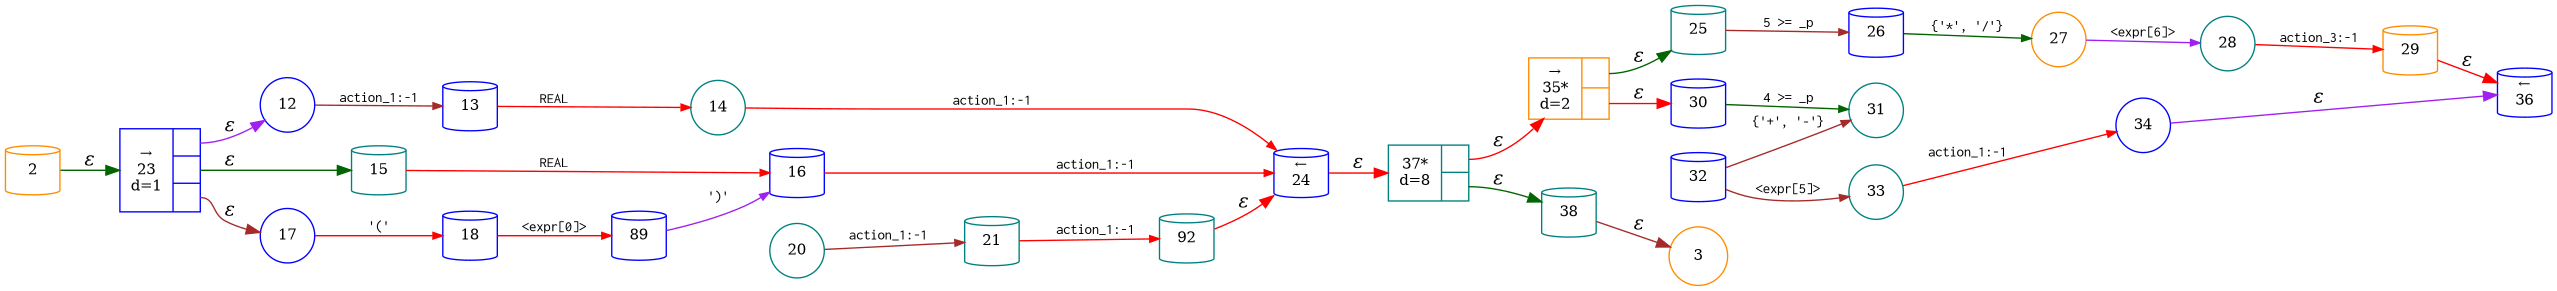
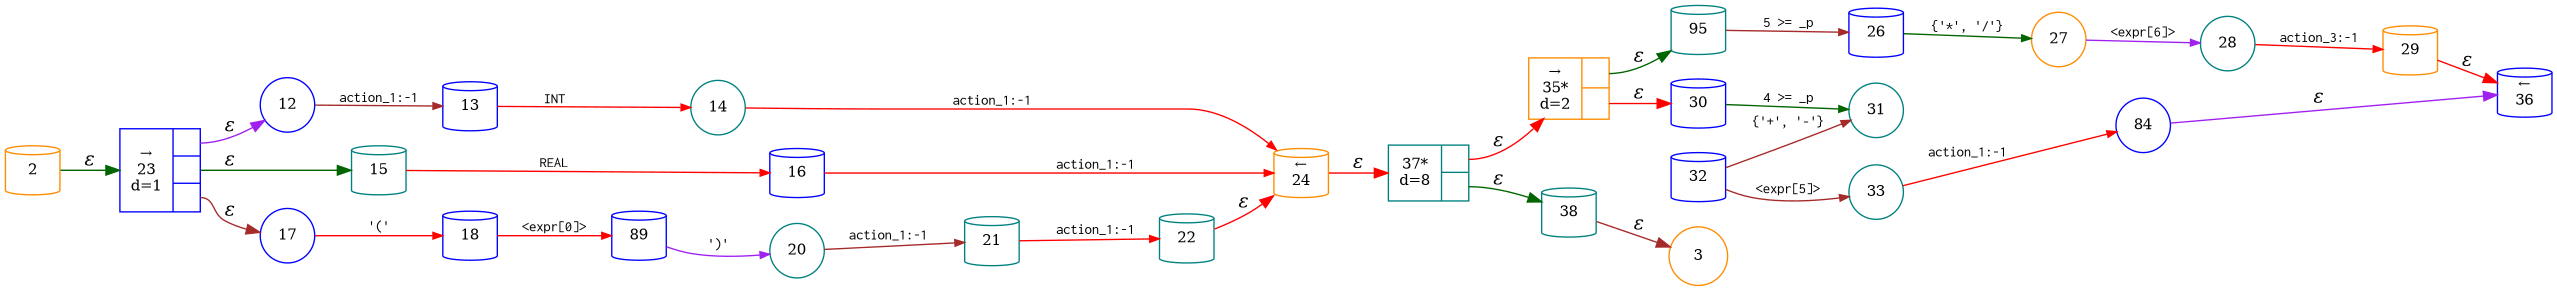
  digraph {
    rankdir=LR
    node [color=blue fixedsize=true fontsize=11 shape=cylinder peripheries=1]
    edge [color=red fontname=Courier arrowhead=normal arrowsize=.7 fontsize=11]
    n1 [color=darkorange label=3 shape=circle width=.6 peripheries=""]
    n2 [color=darkorange label=2 width=.55]
    n3 [fixedsize=false label="{&rarr;\n23\nd=1|{<p0>|<p1>|<p2>}}" shape=record]
    n4 [label=12 shape=circle width=.55]
    n5 [color=teal label=15 width=.55]
    n6 [label=17 shape=circle width=.55]
    n7 [label=13 width=.55]
    n8 [color=teal label=14 shape=circle width=.55]
-   n9 [label="&larr;\n24" width=.55]
+   n9 [color=darkorange label="&larr;\n24" width=.55]
    n10 [color=teal fixedsize=false label="{37*\nd=8|{<p0>|<p1>}}" shape=record]
    n11 [label=16 width=.55]
    n12 [label=18 width=.55]
    n13 [label=89 width=.55]
    n14 [color=teal label=20 shape=circle width=.55]
    n15 [color=teal label=21 width=.55]
-   n16 [color=teal label=92 width=.55]
+   n16 [color=teal label=22 width=.55]
    n17 [color=darkorange fixedsize=false label="{&rarr;\n35*\nd=2|{<p0>|<p1>}}" shape=record]
    n18 [color=teal label=38 width=.55]
-   n19 [color=teal label=25 width=.55]
+   n19 [color=teal label=95 width=.55]
    n20 [label=26 width=.55]
    n21 [color=darkorange label=27 shape=circle width=.55]
    n22 [color=teal label=28 shape=circle width=.55]
    n23 [color=darkorange label=29 width=.55]
    n24 [label="&larr;\n36" width=.55]
    n25 [label=30 width=.55]
    n26 [color=teal label=31 shape=circle width=.55]
    n27 [label=32 width=.55]
    n28 [color=teal label=33 shape=circle width=.55]
-   n29 [label=34 shape=circle width=.55]
+   n29 [label=84 shape=circle width=.55]
    n2 -> n3 [color=darkgreen fontname="Times-Italic" label="&epsilon;" arrowhead="" arrowsize="" fontsize=""]
    n3 -> n4 [color=purple fontname="Times-Italic" label="&epsilon;" tailport=p0 arrowhead="" arrowsize="" fontsize=""]
    n3 -> n5 [color=darkgreen fontname="Times-Italic" label="&epsilon;" tailport=p1 arrowhead="" arrowsize="" fontsize=""]
    n3 -> n6 [color=brown fontname="Times-Italic" label="&epsilon;" tailport=p2 arrowhead="" arrowsize="" fontsize=""]
    n4 -> n7 [color=brown label="action_1:-1"]
    n5 -> n11 [label=REAL]
    n6 -> n12 [label="'('"]
-   n7 -> n8 [label=REAL]
+   n7 -> n8 [label=INT]
    n8 -> n9 [label="action_1:-1"]
    n9 -> n10 [fontname="Times-Italic" label="&epsilon;" arrowhead="" arrowsize="" fontsize=""]
    n10 -> n17 [fontname="Times-Italic" label="&epsilon;" tailport=p0 arrowhead="" arrowsize="" fontsize=""]
    n10 -> n18 [color=darkgreen fontname="Times-Italic" label="&epsilon;" tailport=p1 arrowhead="" arrowsize="" fontsize=""]
    n11 -> n9 [label="action_1:-1"]
    n12 -> n13 [label="<expr[0]>"]
-   n13 -> n11 [color=purple label="')'"]
+   n13 -> n14 [color=purple label="')'"]
    n14 -> n15 [color=brown label="action_1:-1"]
    n15 -> n16 [label="action_1:-1"]
    n16 -> n9 [fontname="Times-Italic" label="&epsilon;" arrowhead="" arrowsize="" fontsize=""]
    n17 -> n19 [color=darkgreen fontname="Times-Italic" label="&epsilon;" tailport=p0 arrowhead="" arrowsize="" fontsize=""]
    n17 -> n25 [fontname="Times-Italic" label="&epsilon;" tailport=p1 arrowhead="" arrowsize="" fontsize=""]
    n18 -> n1 [color=brown fontname="Times-Italic" label="&epsilon;" arrowhead="" arrowsize="" fontsize=""]
    n19 -> n20 [color=brown label="5 >= _p"]
    n20 -> n21 [color=darkgreen label="{'*', '/'}"]
    n21 -> n22 [color=purple label="<expr[6]>"]
    n22 -> n23 [label="action_3:-1"]
    n23 -> n24 [fontname="Times-Italic" label="&epsilon;" arrowhead="" arrowsize="" fontsize=""]
    n25 -> n26 [color=darkgreen label="4 >= _p"]
    n27 -> n26 [color=brown label="{'+', '-'}"]
    n27 -> n28 [color=brown label="<expr[5]>"]
    n28 -> n29 [label="action_1:-1"]
    n29 -> n24 [color=purple fontname="Times-Italic" label="&epsilon;" arrowhead="" arrowsize="" fontsize=""]
  }
